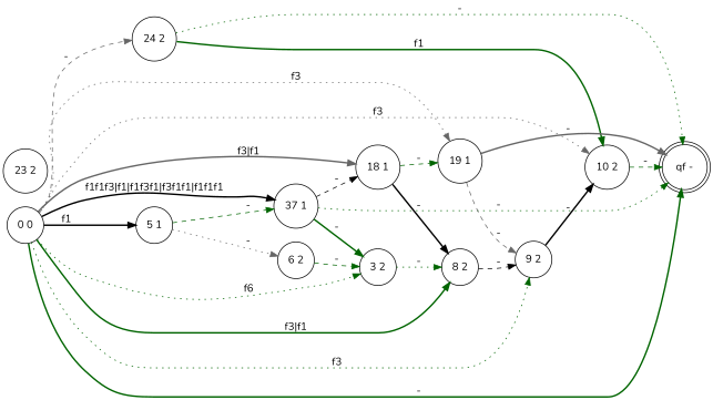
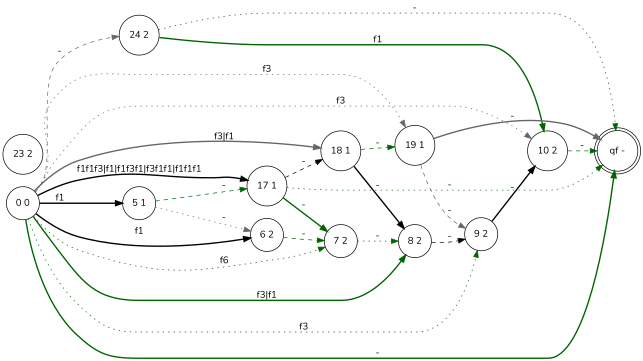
  digraph {
    fontname=Nunito
    rankdir=LR
    node [fontname=Nunito shape=circle]
    edge [color=darkgreen fontname=Nunito style=bold]
    "24 2"
    "10 2"
    "qf -" [shape=doublecircle]
    "6 2"
-   "7 2" [label="3 2"]
+   "7 2"
    "8 2"
    "9 2"
    "5 1"
-   "17 1" [label="37 1"]
+   "17 1"
    "18 1"
    "19 1"
    "0 0"
    "23 2"
    "24 2" -> "10 2" [label=f1]
    "24 2" -> "qf -" [label="-" style=dotted]
    "10 2" -> "qf -" [label="-" style=dashed]
    "6 2" -> "7 2" [label="-" style=dashed]
    "7 2" -> "8 2" [label="-" style=dotted]
    "8 2" -> "9 2" [color=black label="-" style=dashed]
    "9 2" -> "10 2" [color=black label="-"]
    "5 1" -> "6 2" [color=gray40 label="-" style=dotted]
    "5 1" -> "17 1" [label="-" style=dashed]
    "17 1" -> "qf -" [label="-" style=dotted]
    "17 1" -> "7 2" [label="-"]
    "17 1" -> "18 1" [color=black label="-" style=dashed]
    "18 1" -> "8 2" [color=black label="-"]
    "18 1" -> "19 1" [label="-" style=dashed]
    "19 1" -> "qf -" [color=gray40 label="-"]
    "19 1" -> "9 2" [color=gray40 label="-" style=dashed]
    "0 0" -> "24 2" [color=gray40 label="-" style=dashed]
    "0 0" -> "10 2" [color=gray40 label=f3 style=dotted]
    "0 0" -> "qf -" [label="-"]
+   "0 0" -> "6 2" [color=black label=f1]
    "0 0" -> "7 2" [label=f6 style=dotted]
    "0 0" -> "8 2" [label="f3|f1"]
    "0 0" -> "9 2" [label=f3 style=dotted]
    "0 0" -> "5 1" [color=black label=f1]
    "0 0" -> "17 1" [color=black label="f1f1f3|f1|f1f3f1|f3f1f1|f1f1f1"]
    "0 0" -> "18 1" [color=gray40 label="f3|f1"]
    "0 0" -> "19 1" [color=gray40 label=f3 style=dotted]
  }
